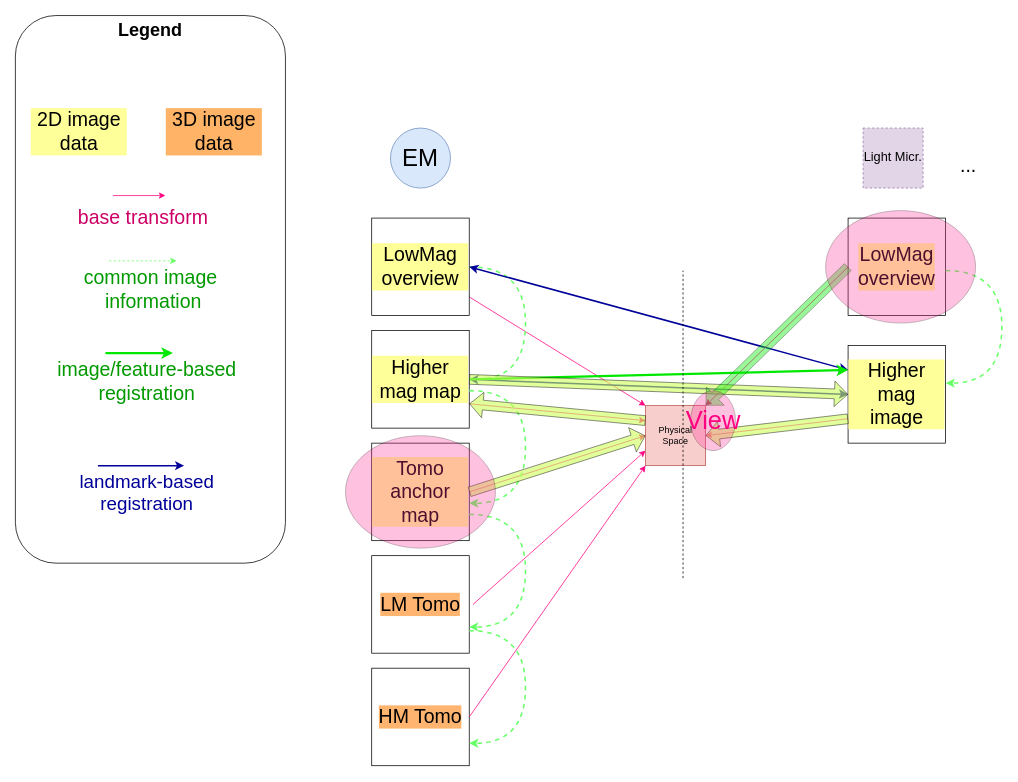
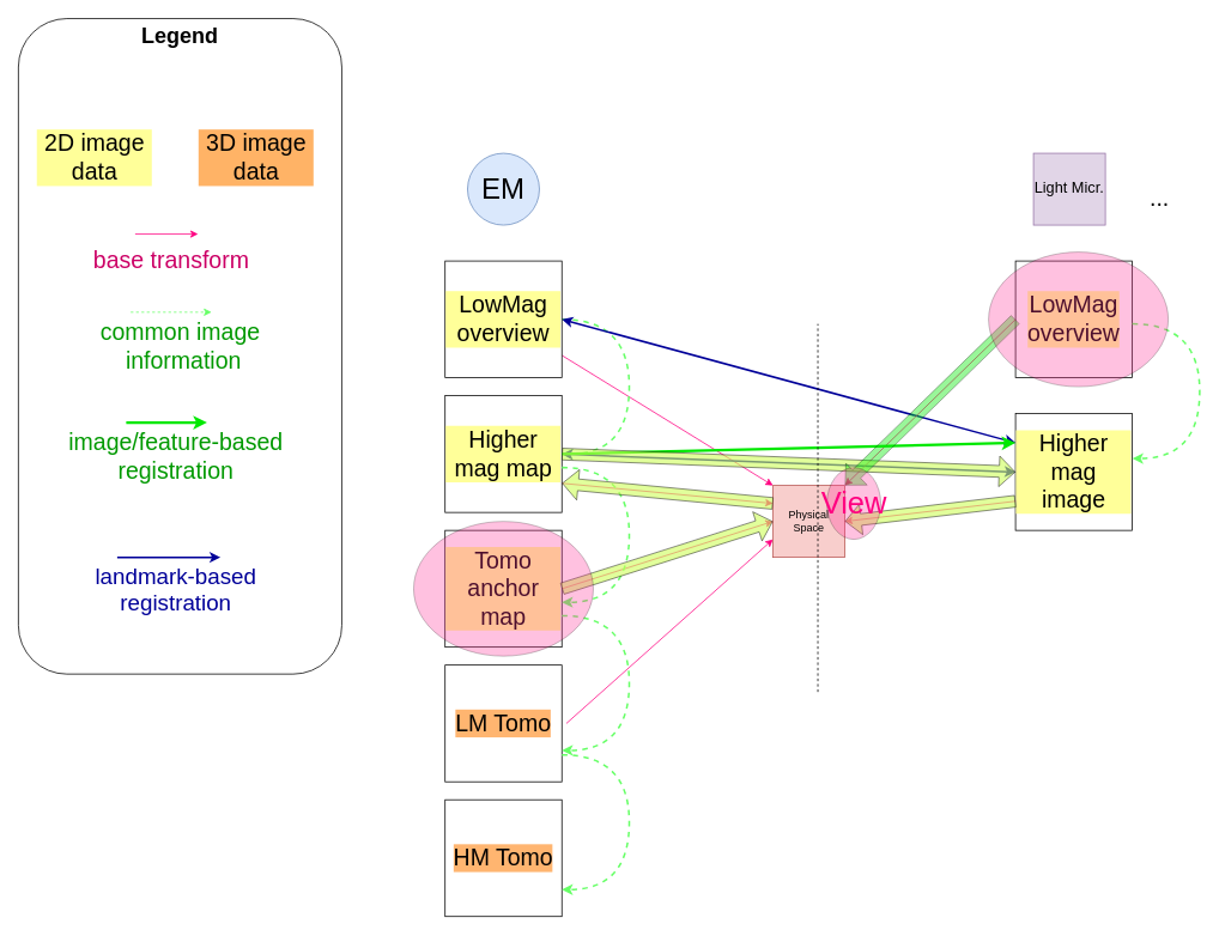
  <mxCell id="0" />
  <mxCell id="1" parent="0" />
  <mxCell id="2" value="" style="rounded=1;whiteSpace=wrap;html=1;labelBackgroundColor=none;" parent="1" vertex="1"><mxGeometry x="20" width="360" height="730" as="geometry" y="20" /></mxCell>
  <mxCell id="3" value="EM" style="ellipse;whiteSpace=wrap;html=1;aspect=fixed;fontSize=32;labelBackgroundColor=none;fillColor=#dae8fc;strokeColor=#6c8ebf;" parent="1" vertex="1"><mxGeometry x="520" y="170" width="80" height="80" as="geometry" /></mxCell>
- <mxCell id="4" value="Light Micr." style="whiteSpace=wrap;html=1;aspect=fixed;fontSize=17;fillColor=#e1d5e7;strokeColor=#9673a6;dashed=1;" parent="1" vertex="1"><mxGeometry x="1150" y="170" width="80" height="80" as="geometry" /></mxCell>
+ <mxCell id="4" value="Light Micr." style="whiteSpace=wrap;html=1;aspect=fixed;fontSize=17;fillColor=#e1d5e7;strokeColor=#9673a6;" parent="1" vertex="1"><mxGeometry x="1150" y="170" width="80" height="80" as="geometry" /></mxCell>
  <mxCell id="5" value="..." style="text;html=1;align=center;verticalAlign=middle;resizable=0;points=[];autosize=1;fontSize=26;" parent="1" vertex="1"><mxGeometry x="1270" y="200" width="40" height="40" as="geometry" /></mxCell>
  <mxCell id="6" value="" style="rounded=0;orthogonalLoop=1;jettySize=auto;html=1;fontSize=26;fontColor=#CC0066;strokeColor=#FF0080;entryX=0;entryY=0;entryDx=0;entryDy=0;" parent="1" source="9" target="29" edge="1"><mxGeometry relative="1" as="geometry"><mxPoint x="780" y="540" as="targetPoint" /></mxGeometry></mxCell>
  <mxCell id="7" style="edgeStyle=orthogonalEdgeStyle;rounded=0;orthogonalLoop=1;jettySize=auto;html=1;fontSize=26;fontColor=#CC0066;curved=1;entryX=1;entryY=0.5;entryDx=0;entryDy=0;strokeColor=#66FF66;exitX=1;exitY=0.5;exitDx=0;exitDy=0;strokeWidth=2;dashed=1;" parent="1" source="9" target="12" edge="1"><mxGeometry relative="1" as="geometry"><mxPoint x="930" y="490" as="targetPoint" /><mxPoint x="630" y="355" as="sourcePoint" /><Array as="points"><mxPoint x="700" y="355" /><mxPoint x="700" y="505" /></Array></mxGeometry></mxCell>
  <mxCell id="8" style="edgeStyle=none;rounded=0;orthogonalLoop=1;jettySize=auto;html=1;entryX=0;entryY=0.25;entryDx=0;entryDy=0;strokeColor=#000099;strokeWidth=2;fontSize=17;fontColor=#009900;exitX=1;exitY=0.5;exitDx=0;exitDy=0;startArrow=classic;startFill=1;" parent="1" source="9" target="22" edge="1"><mxGeometry relative="1" as="geometry" /></mxCell>
  <mxCell id="9" value="LowMag overview" style="whiteSpace=wrap;html=1;aspect=fixed;fontSize=26;labelBackgroundColor=#FFFF99;" parent="1" vertex="1"><mxGeometry x="495" y="290" width="130" height="130" as="geometry" /></mxCell>
  <mxCell id="10" style="rounded=0;orthogonalLoop=1;jettySize=auto;html=1;entryX=0;entryY=0.25;entryDx=0;entryDy=0;fontSize=26;fontColor=#CC0066;strokeColor=#FF0080;exitX=1;exitY=0.75;exitDx=0;exitDy=0;" parent="1" source="12" target="29" edge="1"><mxGeometry relative="1" as="geometry"><mxPoint x="560" y="570" as="sourcePoint" /></mxGeometry></mxCell>
  <mxCell id="11" style="edgeStyle=none;rounded=0;orthogonalLoop=1;jettySize=auto;html=1;exitX=1;exitY=0.5;exitDx=0;exitDy=0;entryX=0;entryY=0.5;entryDx=0;entryDy=0;fontSize=17;fontColor=#009900;strokeColor=#000099;strokeWidth=2;startArrow=classic;startFill=1;" parent="1" source="12" target="22" edge="1"><mxGeometry relative="1" as="geometry" /></mxCell>
  <mxCell id="12" value="Higher mag map" style="whiteSpace=wrap;html=1;aspect=fixed;labelBackgroundColor=#FFFF99;fontSize=26;" parent="1" vertex="1"><mxGeometry x="495" y="440" width="130" height="130" as="geometry" /></mxCell>
  <mxCell id="13" style="rounded=0;orthogonalLoop=1;jettySize=auto;html=1;exitX=1;exitY=0.5;exitDx=0;exitDy=0;entryX=0;entryY=0.5;entryDx=0;entryDy=0;fontSize=26;fontColor=#CC0066;strokeColor=#FF0080;" parent="1" source="14" target="29" edge="1"><mxGeometry relative="1" as="geometry" /></mxCell>
  <mxCell id="14" value="Tomo anchor map" style="whiteSpace=wrap;html=1;aspect=fixed;labelBackgroundColor=#FFFF99;fontSize=26;" parent="1" vertex="1"><mxGeometry x="495" y="590" width="130" height="130" as="geometry" /></mxCell>
  <mxCell id="15" style="rounded=0;orthogonalLoop=1;jettySize=auto;html=1;fontSize=26;fontColor=#CC0066;strokeColor=#FF0080;entryX=0;entryY=0.75;entryDx=0;entryDy=0;" parent="1" target="29" edge="1"><mxGeometry relative="1" as="geometry"><mxPoint x="630" y="805" as="sourcePoint" /></mxGeometry></mxCell>
  <mxCell id="16" value="LM Tomo" style="whiteSpace=wrap;html=1;aspect=fixed;labelBackgroundColor=#FFB570;fontSize=26;" parent="1" vertex="1"><mxGeometry x="495" y="740" width="130" height="130" as="geometry" /></mxCell>
  <mxCell id="17" value="HM Tomo" style="whiteSpace=wrap;html=1;aspect=fixed;labelBackgroundColor=#FFB570;fontSize=26;" parent="1" vertex="1"><mxGeometry x="495" y="890" width="130" height="130" as="geometry" /></mxCell>
  <mxCell id="18" style="edgeStyle=orthogonalEdgeStyle;rounded=0;orthogonalLoop=1;jettySize=auto;html=1;exitX=1;exitY=0.5;exitDx=0;exitDy=0;fontSize=26;fontColor=#CC0066;curved=1;entryX=1;entryY=0.5;entryDx=0;entryDy=0;strokeColor=#66FF66;strokeWidth=2;dashed=1;" parent="1" edge="1"><mxGeometry relative="1" as="geometry"><mxPoint x="625" y="670" as="targetPoint" /><mxPoint x="625" y="520" as="sourcePoint" /><Array as="points"><mxPoint x="700" y="520" /><mxPoint x="700" y="670" /></Array></mxGeometry></mxCell>
  <mxCell id="19" style="edgeStyle=orthogonalEdgeStyle;rounded=0;orthogonalLoop=1;jettySize=auto;html=1;exitX=1;exitY=0.5;exitDx=0;exitDy=0;fontSize=26;fontColor=#CC0066;curved=1;entryX=1;entryY=0.5;entryDx=0;entryDy=0;strokeColor=#66FF66;strokeWidth=2;dashed=1;" parent="1" edge="1"><mxGeometry relative="1" as="geometry"><mxPoint x="625" y="835" as="targetPoint" /><mxPoint x="625" y="685" as="sourcePoint" /><Array as="points"><mxPoint x="700" y="685" /><mxPoint x="700" y="835" /></Array></mxGeometry></mxCell>
  <mxCell id="20" style="edgeStyle=orthogonalEdgeStyle;rounded=0;orthogonalLoop=1;jettySize=auto;html=1;exitX=1;exitY=0.5;exitDx=0;exitDy=0;fontSize=26;fontColor=#CC0066;curved=1;entryX=1;entryY=0.5;entryDx=0;entryDy=0;strokeColor=#66FF66;strokeWidth=2;dashed=1;" parent="1" edge="1"><mxGeometry relative="1" as="geometry"><mxPoint x="625" y="990" as="targetPoint" /><mxPoint x="625" y="840" as="sourcePoint" /><Array as="points"><mxPoint x="700" y="840" /><mxPoint x="700" y="990" /></Array></mxGeometry></mxCell>
  <mxCell id="21" value="LowMag&lt;br&gt;overview" style="whiteSpace=wrap;html=1;aspect=fixed;fontSize=26;labelBackgroundColor=#FFFF99;" parent="1" vertex="1"><mxGeometry x="1130" y="290" width="130" height="130" as="geometry" /></mxCell>
  <mxCell id="22" value="Higher mag image" style="whiteSpace=wrap;html=1;aspect=fixed;labelBackgroundColor=#FFFF99;fontSize=26;" parent="1" vertex="1"><mxGeometry x="1130" y="460" width="130" height="130" as="geometry" /></mxCell>
  <mxCell id="23" style="edgeStyle=orthogonalEdgeStyle;rounded=0;orthogonalLoop=1;jettySize=auto;html=1;exitX=1;exitY=0.5;exitDx=0;exitDy=0;fontSize=26;fontColor=#CC0066;curved=1;entryX=1;entryY=0.5;entryDx=0;entryDy=0;strokeColor=#66FF66;strokeWidth=2;dashed=1;" parent="1" edge="1"><mxGeometry relative="1" as="geometry"><mxPoint x="1260" y="510" as="targetPoint" /><mxPoint x="1260" y="360" as="sourcePoint" /><Array as="points"><mxPoint x="1335" y="360" /><mxPoint x="1335" y="510" /></Array></mxGeometry></mxCell>
  <mxCell id="24" value="" style="rounded=0;orthogonalLoop=1;jettySize=auto;html=1;fontSize=26;fontColor=#CC0066;strokeColor=#FF0080;exitX=0;exitY=0.5;exitDx=0;exitDy=0;entryX=1;entryY=0;entryDx=0;entryDy=0;" parent="1" source="21" target="29" edge="1"><mxGeometry relative="1" as="geometry"><mxPoint x="1050" y="430" as="sourcePoint" /><mxPoint x="1050" y="450" as="targetPoint" /></mxGeometry></mxCell>
  <mxCell id="25" style="rounded=0;orthogonalLoop=1;jettySize=auto;html=1;fontSize=26;fontColor=#CC0066;exitX=1;exitY=0.5;exitDx=0;exitDy=0;strokeWidth=3;entryX=0;entryY=0.25;entryDx=0;entryDy=0;strokeColor=#00E800;" parent="1" source="12" target="22" edge="1"><mxGeometry relative="1" as="geometry"><mxPoint x="800" y="504" as="targetPoint" /><mxPoint x="635" y="365" as="sourcePoint" /></mxGeometry></mxCell>
  <mxCell id="26" value="2D image data" style="whiteSpace=wrap;html=1;aspect=fixed;fontSize=26;labelBackgroundColor=#FFFF99;strokeColor=none;" parent="1" vertex="1"><mxGeometry x="40" y="110" width="130" height="130" as="geometry" /></mxCell>
  <mxCell id="27" value="&lt;span style=&quot;&quot;&gt;3D image data&lt;/span&gt;" style="whiteSpace=wrap;html=1;aspect=fixed;fontSize=26;labelBackgroundColor=#FFB366;strokeColor=none;" parent="1" vertex="1"><mxGeometry x="220" y="110" width="130" height="130" as="geometry" /></mxCell>
  <mxCell id="28" value="&lt;h1&gt;Legend&lt;/h1&gt;" style="text;html=1;strokeColor=none;fillColor=none;spacing=5;spacingTop=-20;whiteSpace=wrap;overflow=hidden;rounded=0;labelBackgroundColor=none;align=center;" parent="1" vertex="1"><mxGeometry x="30" width="340" height="120" as="geometry" y="20" /></mxCell>
  <mxCell id="29" value="Physical Space" style="whiteSpace=wrap;html=1;aspect=fixed;fillColor=#f8cecc;strokeColor=#b85450;" parent="1" vertex="1"><mxGeometry x="860" y="540" width="80" height="80" as="geometry" /></mxCell>
- <mxCell id="30" style="rounded=0;orthogonalLoop=1;jettySize=auto;html=1;fontSize=26;fontColor=#CC0066;strokeColor=#FF0080;entryX=0;entryY=1;entryDx=0;entryDy=0;exitX=1;exitY=0.5;exitDx=0;exitDy=0;" parent="1" source="17" target="29" edge="1"><mxGeometry relative="1" as="geometry"><mxPoint x="640" y="815" as="sourcePoint" /><mxPoint x="870" y="610" as="targetPoint" /></mxGeometry></mxCell>
  <mxCell id="31" value="" style="rounded=0;orthogonalLoop=1;jettySize=auto;html=1;fontSize=26;fontColor=#CC0066;strokeColor=#FF0080;entryX=1;entryY=0.5;entryDx=0;entryDy=0;exitX=0;exitY=0.75;exitDx=0;exitDy=0;" parent="1" source="22" target="29" edge="1"><mxGeometry relative="1" as="geometry"><mxPoint x="1130" y="548" as="sourcePoint" /><mxPoint x="950" y="550" as="targetPoint" /></mxGeometry></mxCell>
  <mxCell id="32" value="" style="group" parent="1" vertex="1" connectable="0"><mxGeometry x="100" y="620" width="190" height="70" as="geometry" /></mxCell>
  <mxCell id="33" style="edgeStyle=none;rounded=0;orthogonalLoop=1;jettySize=auto;html=1;entryX=0;entryY=0.5;entryDx=0;entryDy=0;strokeColor=#000099;strokeWidth=2;fontSize=17;fontColor=#009900;" parent="32" edge="1"><mxGeometry relative="1" as="geometry"><mxPoint x="30" as="sourcePoint" /><mxPoint x="145" as="targetPoint" /></mxGeometry></mxCell>
  <mxCell id="34" value="&lt;font color=&quot;#000099&quot; style=&quot;font-size: 25px;&quot;&gt;landmark-based&lt;br style=&quot;font-size: 25px;&quot;&gt;registration&lt;/font&gt;" style="text;html=1;align=center;verticalAlign=middle;resizable=0;points=[];autosize=1;fontSize=25;fontColor=#009900;" parent="32" vertex="1"><mxGeometry width="190" height="70" as="geometry" /></mxCell>
  <mxCell id="35" value="" style="group" parent="1" vertex="1" connectable="0"><mxGeometry x="105" y="347" width="190" height="73" as="geometry" /></mxCell>
  <mxCell id="36" style="rounded=0;orthogonalLoop=1;jettySize=auto;html=1;fontSize=26;fontColor=#CC0066;strokeColor=#66FF66;dashed=1;" parent="35" edge="1"><mxGeometry relative="1" as="geometry"><mxPoint x="130" as="targetPoint" /><mxPoint x="40" as="sourcePoint" /></mxGeometry></mxCell>
  <mxCell id="37" value="common image&lt;br&gt;&amp;nbsp;information" style="text;html=1;align=center;verticalAlign=middle;resizable=0;points=[];autosize=1;fontSize=26;fontColor=#009900;" parent="35" vertex="1"><mxGeometry y="3" width="190" height="70" as="geometry" /></mxCell>
  <mxCell id="38" value="" style="group" parent="1" vertex="1" connectable="0"><mxGeometry x="95" y="260" width="190" height="50" as="geometry" /></mxCell>
  <mxCell id="39" value="" style="endArrow=classic;html=1;strokeColor=#FF0080;fontSize=26;fontColor=#CC0066;" parent="38" edge="1"><mxGeometry width="50" height="50" relative="1" as="geometry"><mxPoint x="55" as="sourcePoint" /><mxPoint x="125" as="targetPoint" /></mxGeometry></mxCell>
  <mxCell id="40" value="base transform" style="text;html=1;align=center;verticalAlign=middle;resizable=0;points=[];autosize=1;fontSize=26;fontColor=#CC0066;" parent="38" vertex="1"><mxGeometry y="10" width="190" height="40" as="geometry" /></mxCell>
  <mxCell id="41" value="" style="group" parent="1" vertex="1" connectable="0"><mxGeometry x="100" y="470" width="220" height="73" as="geometry" /></mxCell>
  <mxCell id="42" style="rounded=0;orthogonalLoop=1;jettySize=auto;html=1;fontSize=26;fontColor=#CC0066;strokeWidth=3;strokeColor=#00E800;" parent="41" edge="1"><mxGeometry relative="1" as="geometry"><mxPoint x="130" as="targetPoint" /><mxPoint x="40" as="sourcePoint" /></mxGeometry></mxCell>
  <mxCell id="43" value="image/feature-based&lt;br&gt;registration" style="text;html=1;align=center;verticalAlign=middle;resizable=0;points=[];autosize=1;fontSize=26;fontColor=#009900;" parent="41" vertex="1"><mxGeometry x="-30" y="3" width="250" height="70" as="geometry" /></mxCell>
  <mxCell id="44" value="" style="shape=flexArrow;endArrow=classic;html=1;width=13;endSize=5.56;entryX=0;entryY=0.5;entryDx=0;entryDy=0;exitX=1;exitY=0.5;exitDx=0;exitDy=0;opacity=60;fillColor=#CDFF59;" edge="1" parent="1" source="14" target="29"><mxGeometry width="50" height="50" relative="1" as="geometry"><mxPoint x="620" y="660" as="sourcePoint" /><mxPoint x="660" y="620" as="targetPoint" /></mxGeometry></mxCell>
  <mxCell id="45" value="" style="shape=flexArrow;endArrow=classic;html=1;width=13;endSize=5.56;entryX=1;entryY=0.75;entryDx=0;entryDy=0;exitX=0;exitY=0.25;exitDx=0;exitDy=0;opacity=60;fillColor=#CDFF59;" edge="1" parent="1" source="29" target="12"><mxGeometry width="50" height="50" relative="1" as="geometry"><mxPoint x="660" y="570" as="sourcePoint" /><mxPoint x="895" y="495" as="targetPoint" /></mxGeometry></mxCell>
  <mxCell id="46" value="" style="shape=flexArrow;endArrow=classic;html=1;width=13;endSize=5.56;entryX=0;entryY=0.5;entryDx=0;entryDy=0;exitX=1;exitY=0.5;exitDx=0;exitDy=0;opacity=60;fillColor=#CDFF59;" edge="1" parent="1" source="12" target="22"><mxGeometry width="50" height="50" relative="1" as="geometry"><mxPoint x="870" y="570" as="sourcePoint" /><mxPoint x="635" y="547.5" as="targetPoint" /></mxGeometry></mxCell>
  <mxCell id="47" value="" style="shape=flexArrow;endArrow=classic;html=1;width=13;endSize=5.56;entryX=1;entryY=0.5;entryDx=0;entryDy=0;exitX=0;exitY=0.75;exitDx=0;exitDy=0;opacity=60;fillColor=#CDFF59;" edge="1" parent="1" source="22" target="29"><mxGeometry width="50" height="50" relative="1" as="geometry"><mxPoint x="880" y="580" as="sourcePoint" /><mxPoint x="645" y="557.5" as="targetPoint" /></mxGeometry></mxCell>
  <mxCell id="48" value="" style="shape=flexArrow;endArrow=classic;html=1;width=13;endSize=5.56;entryX=1;entryY=0;entryDx=0;entryDy=0;exitX=0;exitY=0.5;exitDx=0;exitDy=0;fillColor=#00E800;opacity=40;" edge="1" parent="1" source="21" target="29"><mxGeometry width="50" height="50" relative="1" as="geometry"><mxPoint x="1085" y="347" as="sourcePoint" /><mxPoint x="850" y="324.5" as="targetPoint" /></mxGeometry></mxCell>
  <mxCell id="49" value="" style="endArrow=none;dashed=1;html=1;" edge="1" parent="1"><mxGeometry width="50" height="50" relative="1" as="geometry"><mxPoint x="910" y="770" as="sourcePoint" /><mxPoint x="910" y="360" as="targetPoint" /></mxGeometry></mxCell>
  <mxCell id="50" value="" style="ellipse;whiteSpace=wrap;html=1;fillColor=#FF3399;opacity=30;" vertex="1" parent="1"><mxGeometry x="460" y="580" width="200" height="150" as="geometry" /></mxCell>
  <mxCell id="51" value="" style="ellipse;whiteSpace=wrap;html=1;fillColor=#FF3399;opacity=30;" vertex="1" parent="1"><mxGeometry x="1100" y="280" width="200" height="150" as="geometry" /></mxCell>
  <mxCell id="52" value="" style="ellipse;whiteSpace=wrap;html=1;fillColor=#FF3399;opacity=30;" vertex="1" parent="1"><mxGeometry x="920" y="520" width="60" height="80" as="geometry" /></mxCell>
  <mxCell id="53" value="View" style="text;html=1;align=center;verticalAlign=middle;resizable=0;points=[];autosize=1;fontSize=34;fontColor=#FF0080;" vertex="1" parent="1"><mxGeometry x="905" y="535" width="90" height="50" as="geometry" /></mxCell>
